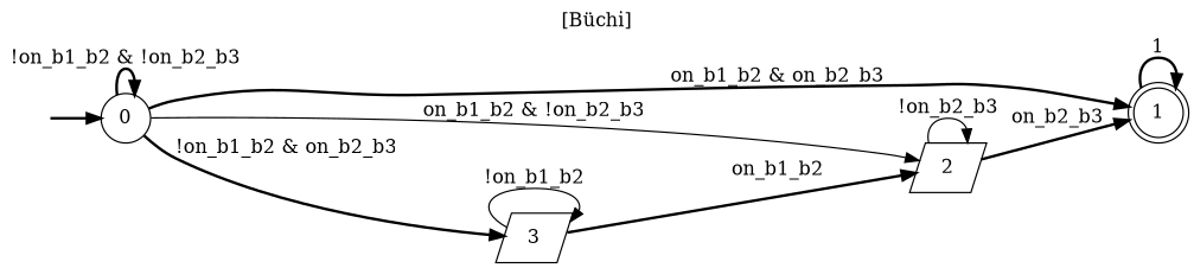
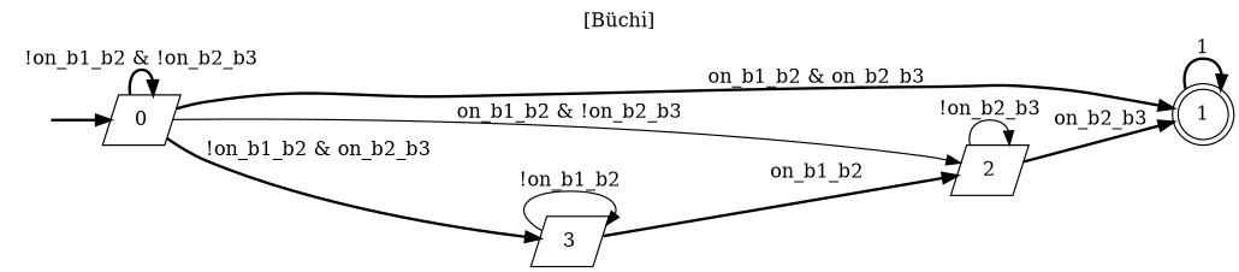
  digraph {
    label="[Büchi]"
    labelloc=t
    rankdir=LR
    node [shape=circle]
    edge [style=bold]
    I [style=invis width=0]
-   n2 [label=0]
+   n2 [label=0 shape=parallelogram]
    n3 [label=1 peripheries=2]
    n4 [label=2 shape=parallelogram]
    n5 [label=3 shape=parallelogram]
    I -> n2
    n2 -> n2 [label="!on_b1_b2 & !on_b2_b3"]
    n2 -> n3 [label="on_b1_b2 & on_b2_b3"]
    n2 -> n4 [label="on_b1_b2 & !on_b2_b3" style=solid]
    n2 -> n5 [label="!on_b1_b2 & on_b2_b3"]
    n3 -> n3 [label=1]
    n4 -> n3 [label=on_b2_b3]
    n4 -> n4 [label="!on_b2_b3" style=solid]
    n5 -> n4 [label=on_b1_b2]
    n5 -> n5 [label="!on_b1_b2" style=solid]
  }
